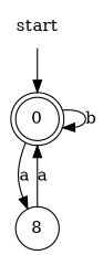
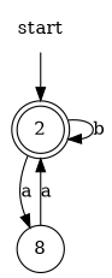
  digraph {
    rankdir=TB
    start [shape=none]
-   0 [shape=doublecircle]
+   0 [shape=doublecircle label=2]
    n3 [label=8 shape=circle]
    start -> 0
    0 -> 0 [label=b]
    0 -> n3 [label=a]
    n3 -> 0 [label=a]
  }
